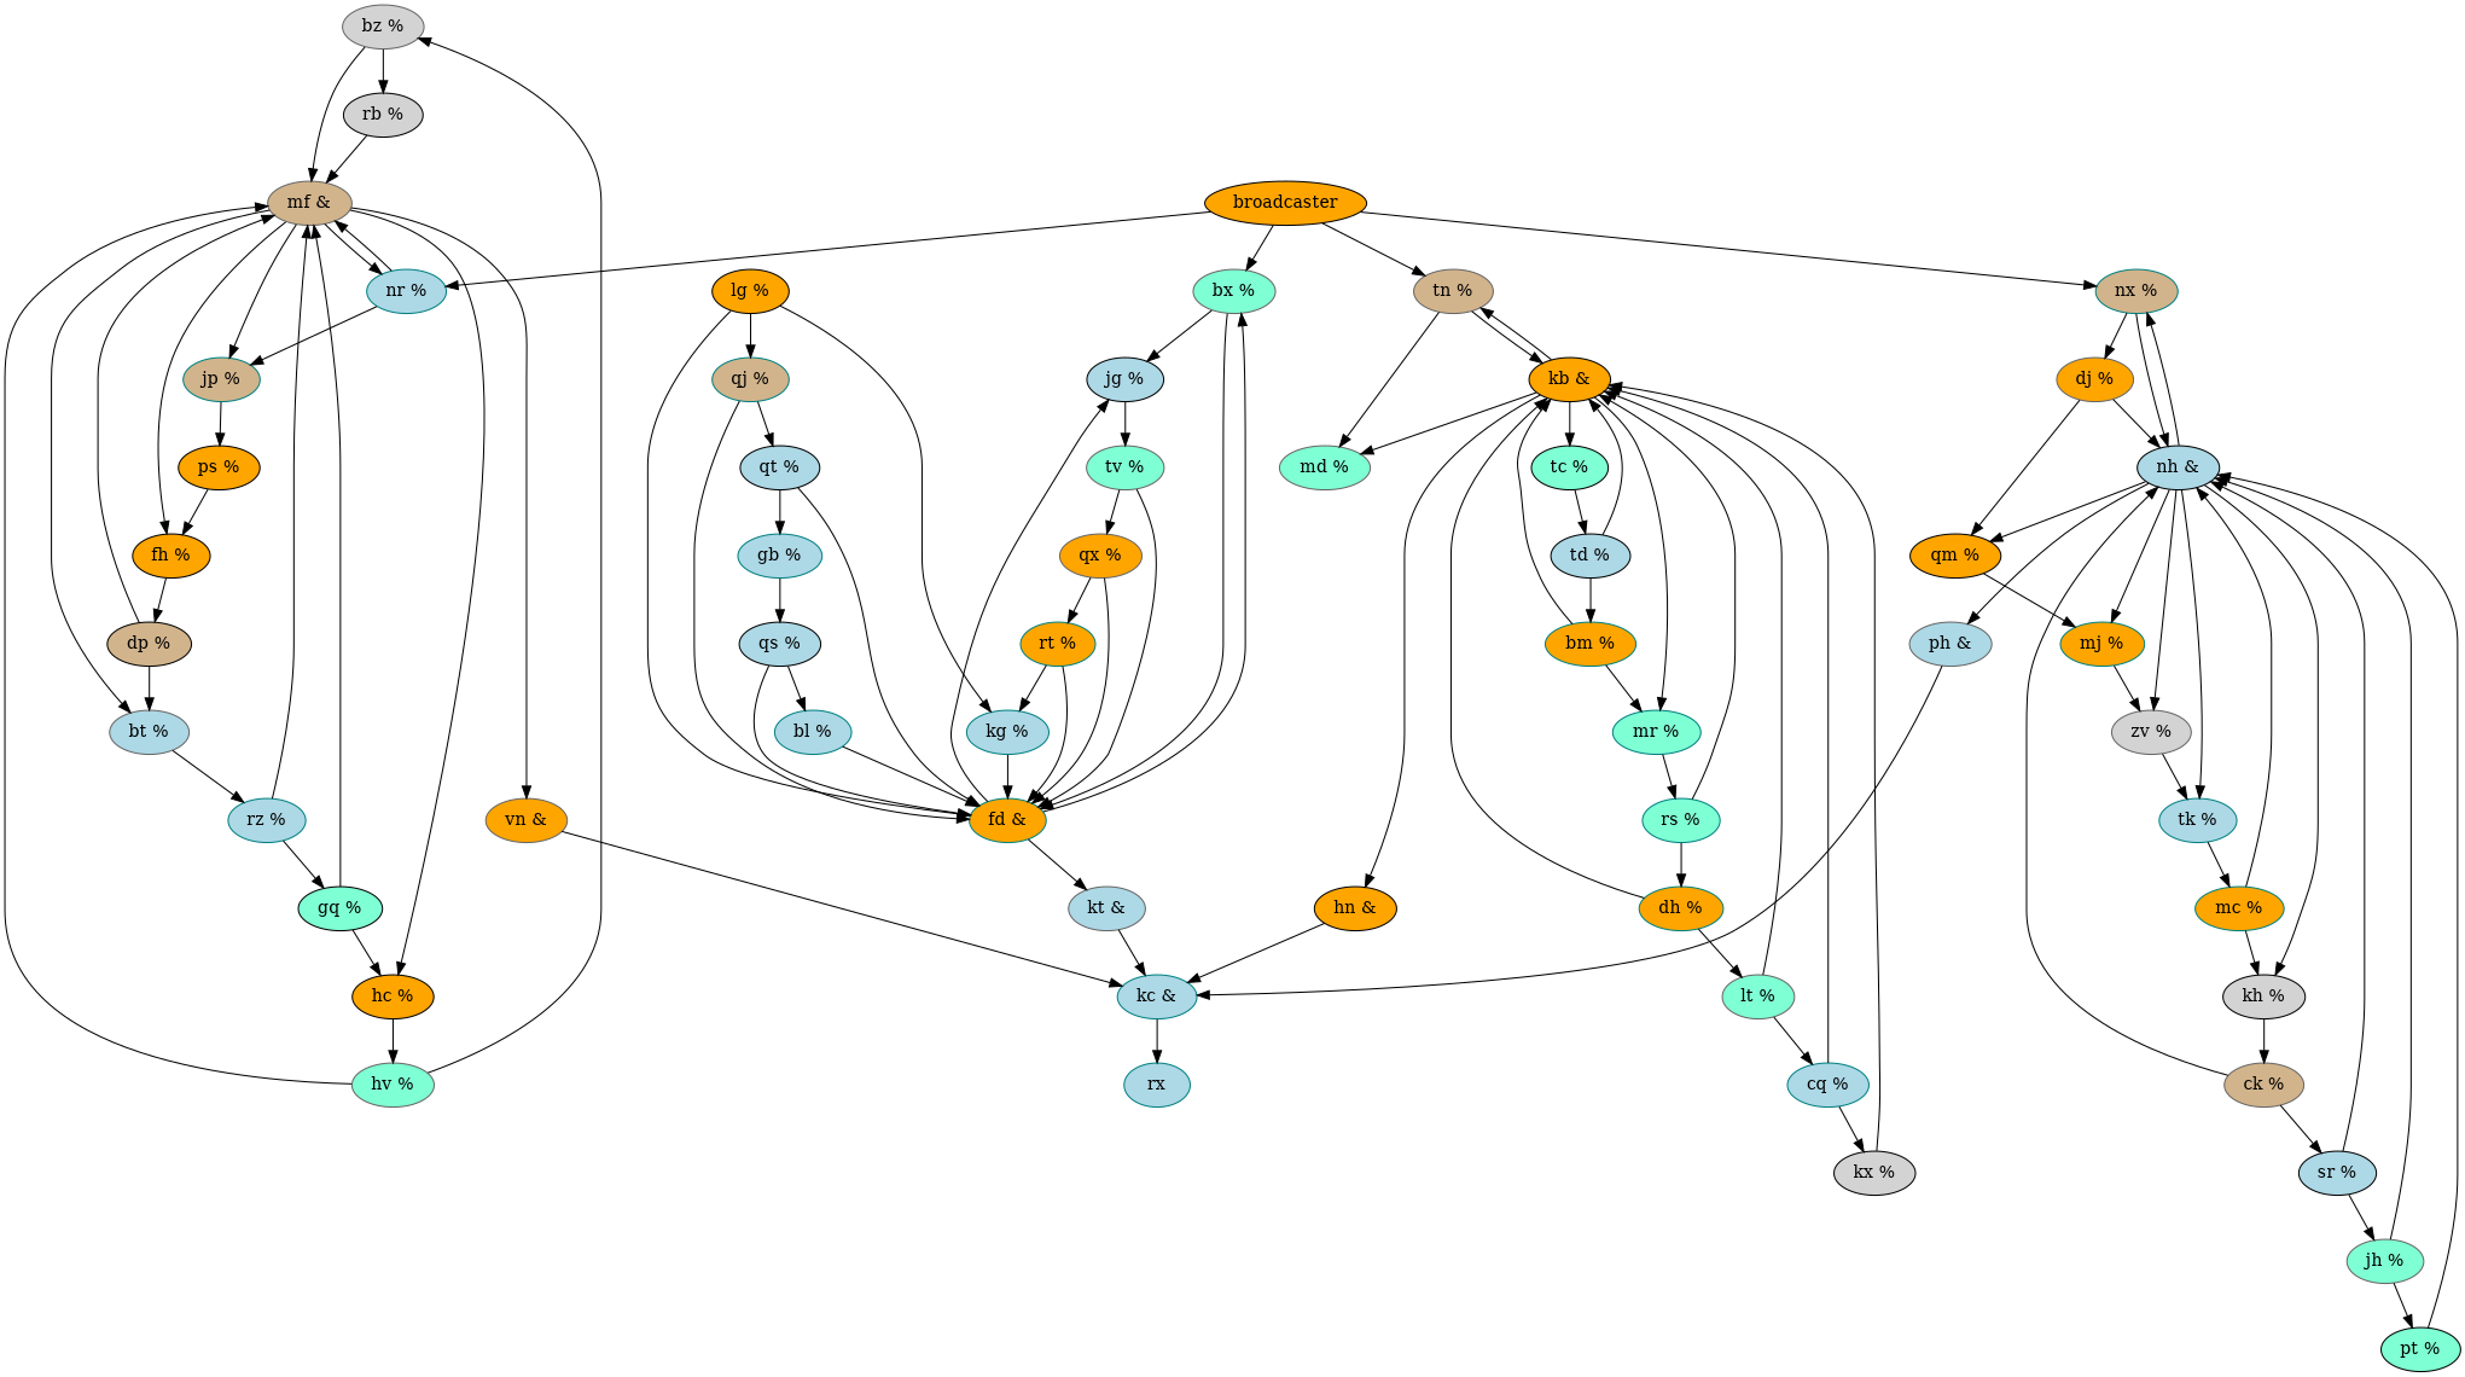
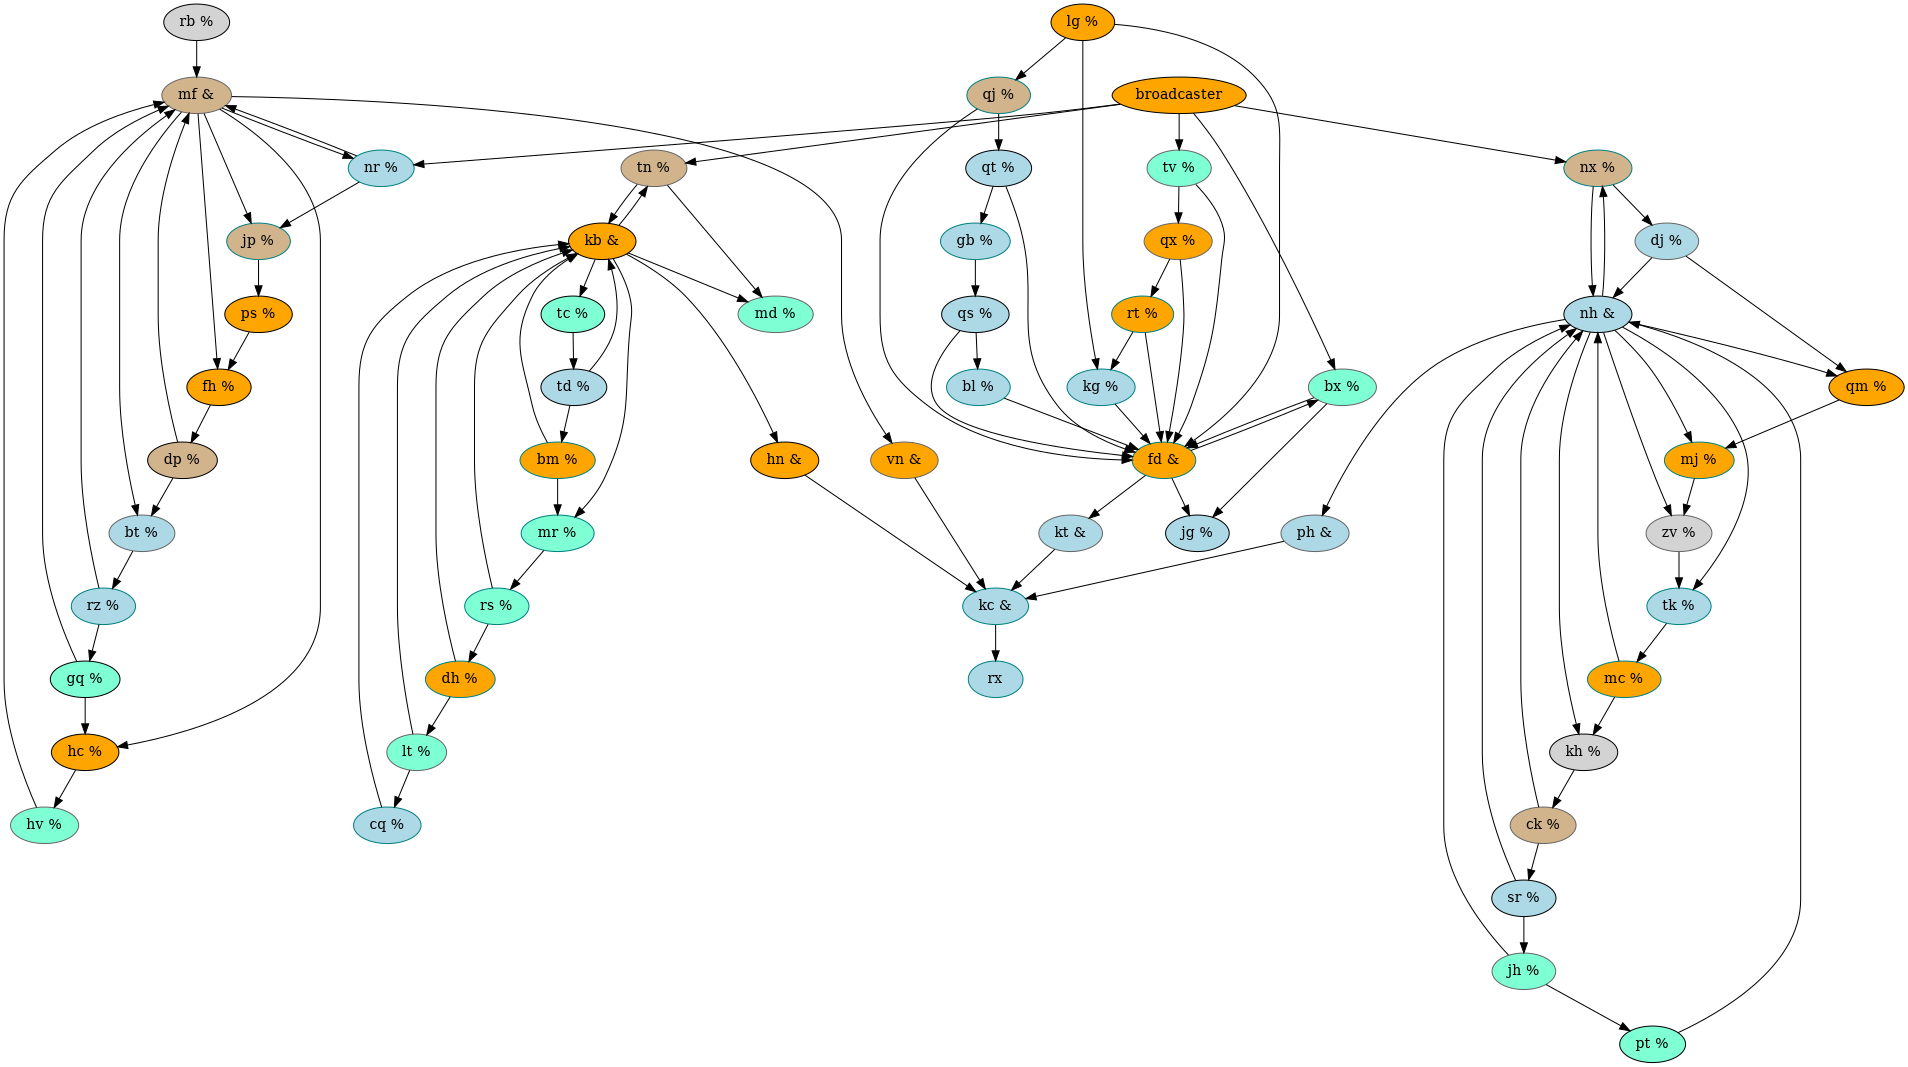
  digraph {
    node [color=black fillcolor=lightblue style=filled]
-   n1 [color=gray40 fillcolor=lightgrey label="bz %"]
    n2 [fillcolor=lightgrey label="rb %"]
    n3 [color=gray40 fillcolor=tan label="mf &"]
    n4 [color=teal label="nr %"]
    n5 [color=teal fillcolor=tan label="jp %"]
    n6 [fillcolor=orange label="fh %"]
    n7 [fillcolor=orange label="hc %"]
    n8 [color=gray40 label="bt %"]
    n9 [color=gray40 fillcolor=orange label="vn &"]
    n10 [fillcolor=orange label="ps %"]
    n11 [fillcolor=tan label="dp %"]
    n12 [color=gray40 fillcolor=aquamarine label="hv %"]
    n13 [color=teal label="rz %"]
    n14 [color=teal label="kc &"]
    n15 [color=gray40 fillcolor=tan label="tn %"]
    n16 [fillcolor=orange label="kb &"]
    n17 [color=gray40 fillcolor=aquamarine label="md %"]
    n18 [fillcolor=aquamarine label="tc %"]
    n19 [fillcolor=orange label="hn &"]
    n20 [color=teal fillcolor=aquamarine label="mr %"]
    n21 [label="td %"]
    n22 [color=teal fillcolor=aquamarine label="rs %"]
    broadcaster [fillcolor=orange]
    n24 [color=gray40 fillcolor=aquamarine label="bx %"]
    n25 [color=teal fillcolor=tan label="nx %"]
    n26 [label="jg %"]
    n27 [color=teal fillcolor=orange label="fd &"]
    n28 [label="nh &"]
-   n29 [color=gray40 fillcolor=orange label="dj %"]
+   n29 [color=gray40 label="dj %"]
    n30 [color=gray40 fillcolor=aquamarine label="tv %"]
    n31 [color=gray40 label="kt &"]
    n32 [color=teal fillcolor=orange label="mj %"]
    n33 [color=gray40 fillcolor=lightgrey label="zv %"]
    n34 [fillcolor=lightgrey label="kh %"]
    n35 [color=teal label="tk %"]
    n36 [fillcolor=orange label="qm %"]
    n37 [color=gray40 label="ph &"]
    rx [color=teal]
    n39 [color=teal fillcolor=orange label="dh %"]
    n40 [color=gray40 fillcolor=aquamarine label="lt %"]
    n41 [color=teal label="cq %"]
-   n42 [fillcolor=lightgrey label="kx %"]
    n43 [label="sr %"]
    n44 [color=gray40 fillcolor=aquamarine label="jh %"]
    n45 [fillcolor=aquamarine label="pt %"]
    n46 [color=gray40 fillcolor=tan label="ck %"]
    n47 [color=teal fillcolor=orange label="mc %"]
    n48 [color=gray40 fillcolor=orange label="qx %"]
    n49 [color=teal fillcolor=orange label="rt %"]
    n50 [color=teal label="kg %"]
    n51 [fillcolor=orange label="lg %"]
    n52 [color=teal fillcolor=tan label="qj %"]
    n53 [label="qt %"]
    n54 [fillcolor=aquamarine label="gq %"]
    n55 [color=teal fillcolor=orange label="bm %"]
    n56 [color=teal label="bl %"]
    n57 [color=teal label="gb %"]
    n58 [label="qs %"]
-   n1 -> n2
-   n1 -> n3
    n2 -> n3
    n3 -> n4
    n3 -> n5
    n3 -> n6
    n3 -> n7
    n3 -> n8
    n3 -> n9
    n4 -> n3
    n4 -> n5
    n5 -> n10
    n6 -> n11
    n7 -> n12
    n8 -> n13
    n9 -> n14
    n10 -> n6
    n11 -> n3
    n11 -> n8
-   n12 -> n1
    n12 -> n3
    n13 -> n3
    n13 -> n54
    n14 -> rx
    n15 -> n16
    n15 -> n17
    n16 -> n15
    n16 -> n17
    n16 -> n18
    n16 -> n19
    n16 -> n20
    n18 -> n21
    n19 -> n14
    n20 -> n22
    n21 -> n16
    n21 -> n55
    n22 -> n16
    n22 -> n39
    broadcaster -> n4
    broadcaster -> n15
    broadcaster -> n24
    broadcaster -> n25
    n24 -> n26
    n24 -> n27
    n25 -> n28
    n25 -> n29
-   n26 -> n30
+   broadcaster -> n30
    n27 -> n24
    n27 -> n26
    n27 -> n31
    n28 -> n25
    n28 -> n32
    n28 -> n33
    n28 -> n34
    n28 -> n35
    n28 -> n36
    n28 -> n37
    n29 -> n28
    n29 -> n36
    n30 -> n27
    n30 -> n48
    n31 -> n14
    n32 -> n33
    n33 -> n35
    n34 -> n46
    n35 -> n47
    n36 -> n32
    n37 -> n14
    n39 -> n16
    n39 -> n40
    n40 -> n16
    n40 -> n41
    n41 -> n16
-   n41 -> n42
-   n42 -> n16
    n43 -> n28
    n43 -> n44
    n44 -> n28
    n44 -> n45
    n45 -> n28
    n46 -> n28
    n46 -> n43
    n47 -> n28
    n47 -> n34
    n48 -> n27
    n48 -> n49
    n49 -> n27
    n49 -> n50
    n50 -> n27
    n51 -> n27
    n51 -> n50
    n51 -> n52
    n52 -> n27
    n52 -> n53
    n53 -> n27
    n53 -> n57
    n54 -> n3
    n54 -> n7
    n55 -> n16
    n55 -> n20
    n56 -> n27
    n57 -> n58
    n58 -> n27
    n58 -> n56
  }
